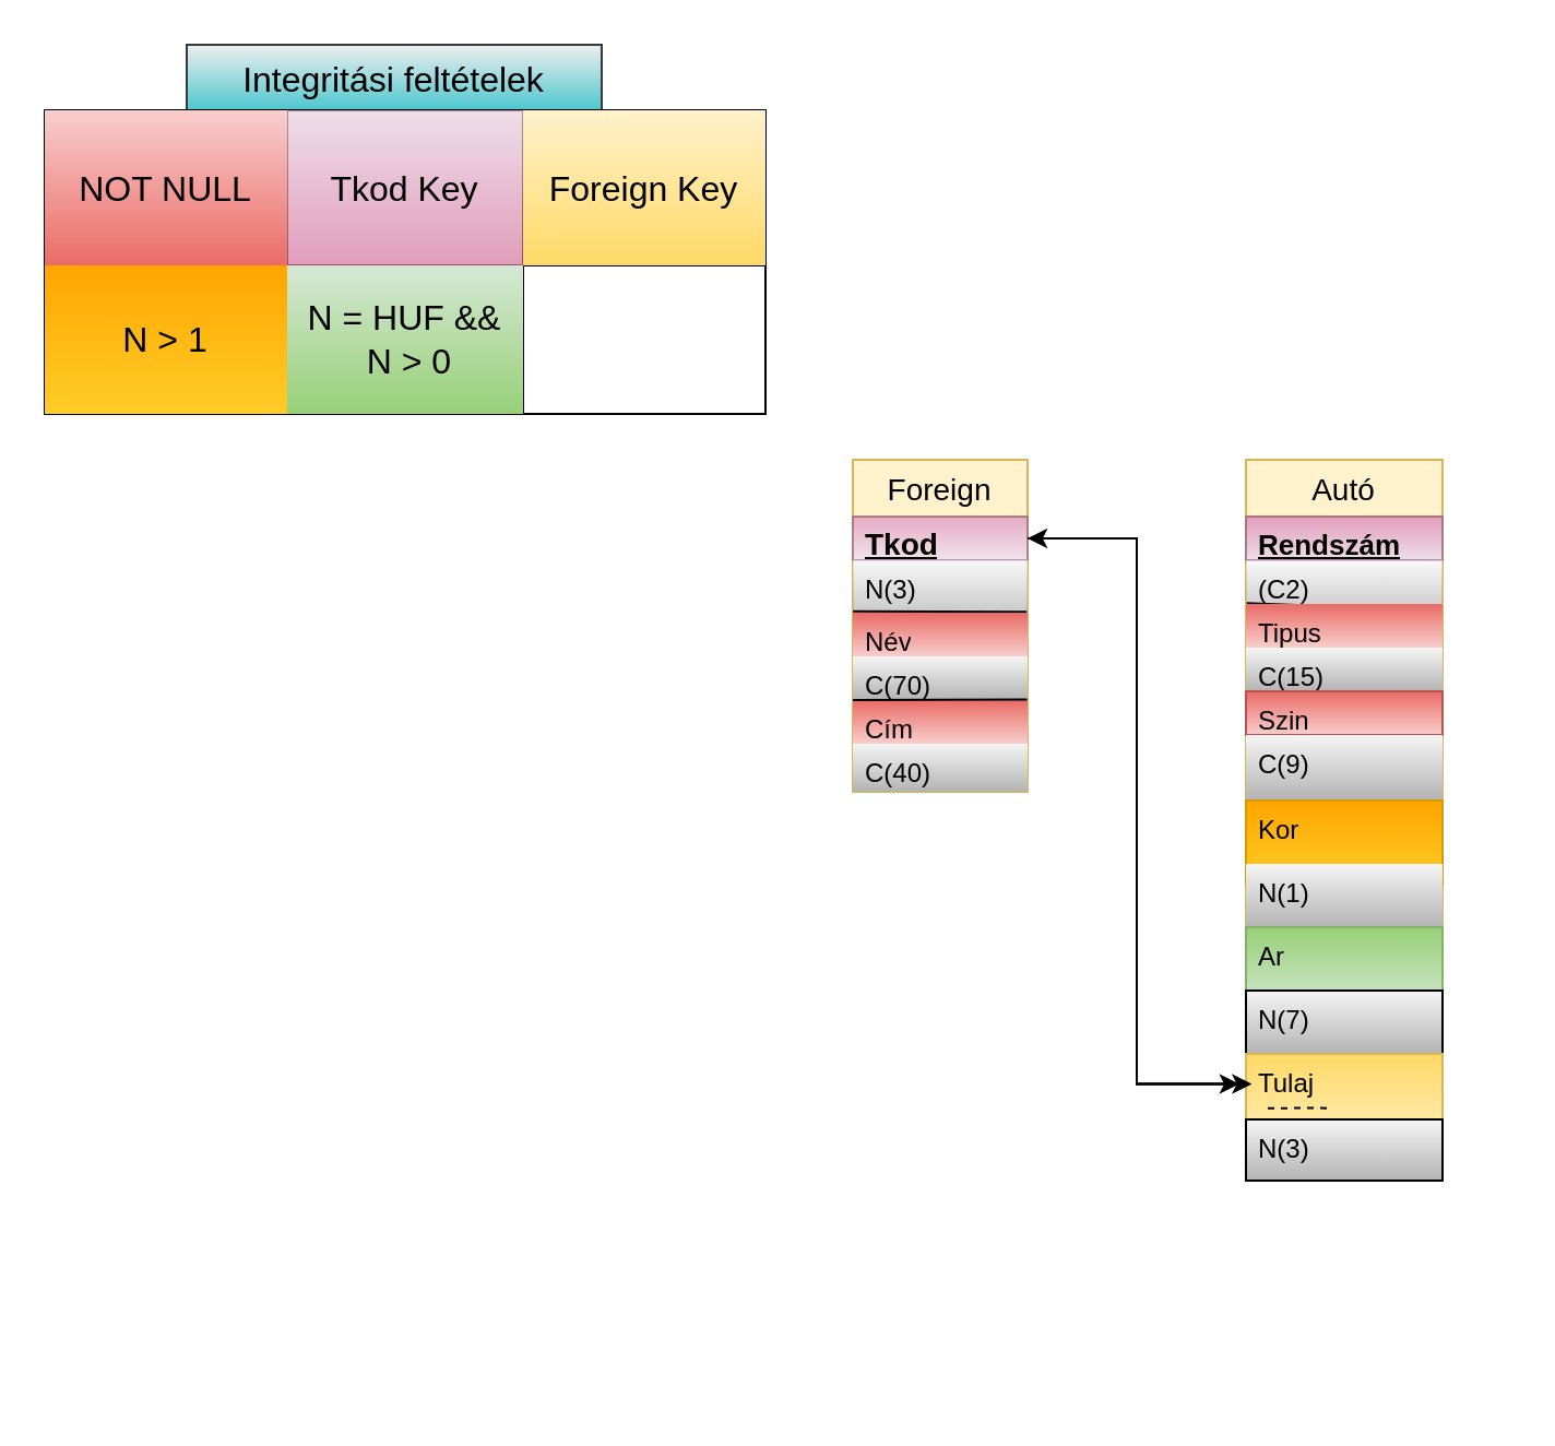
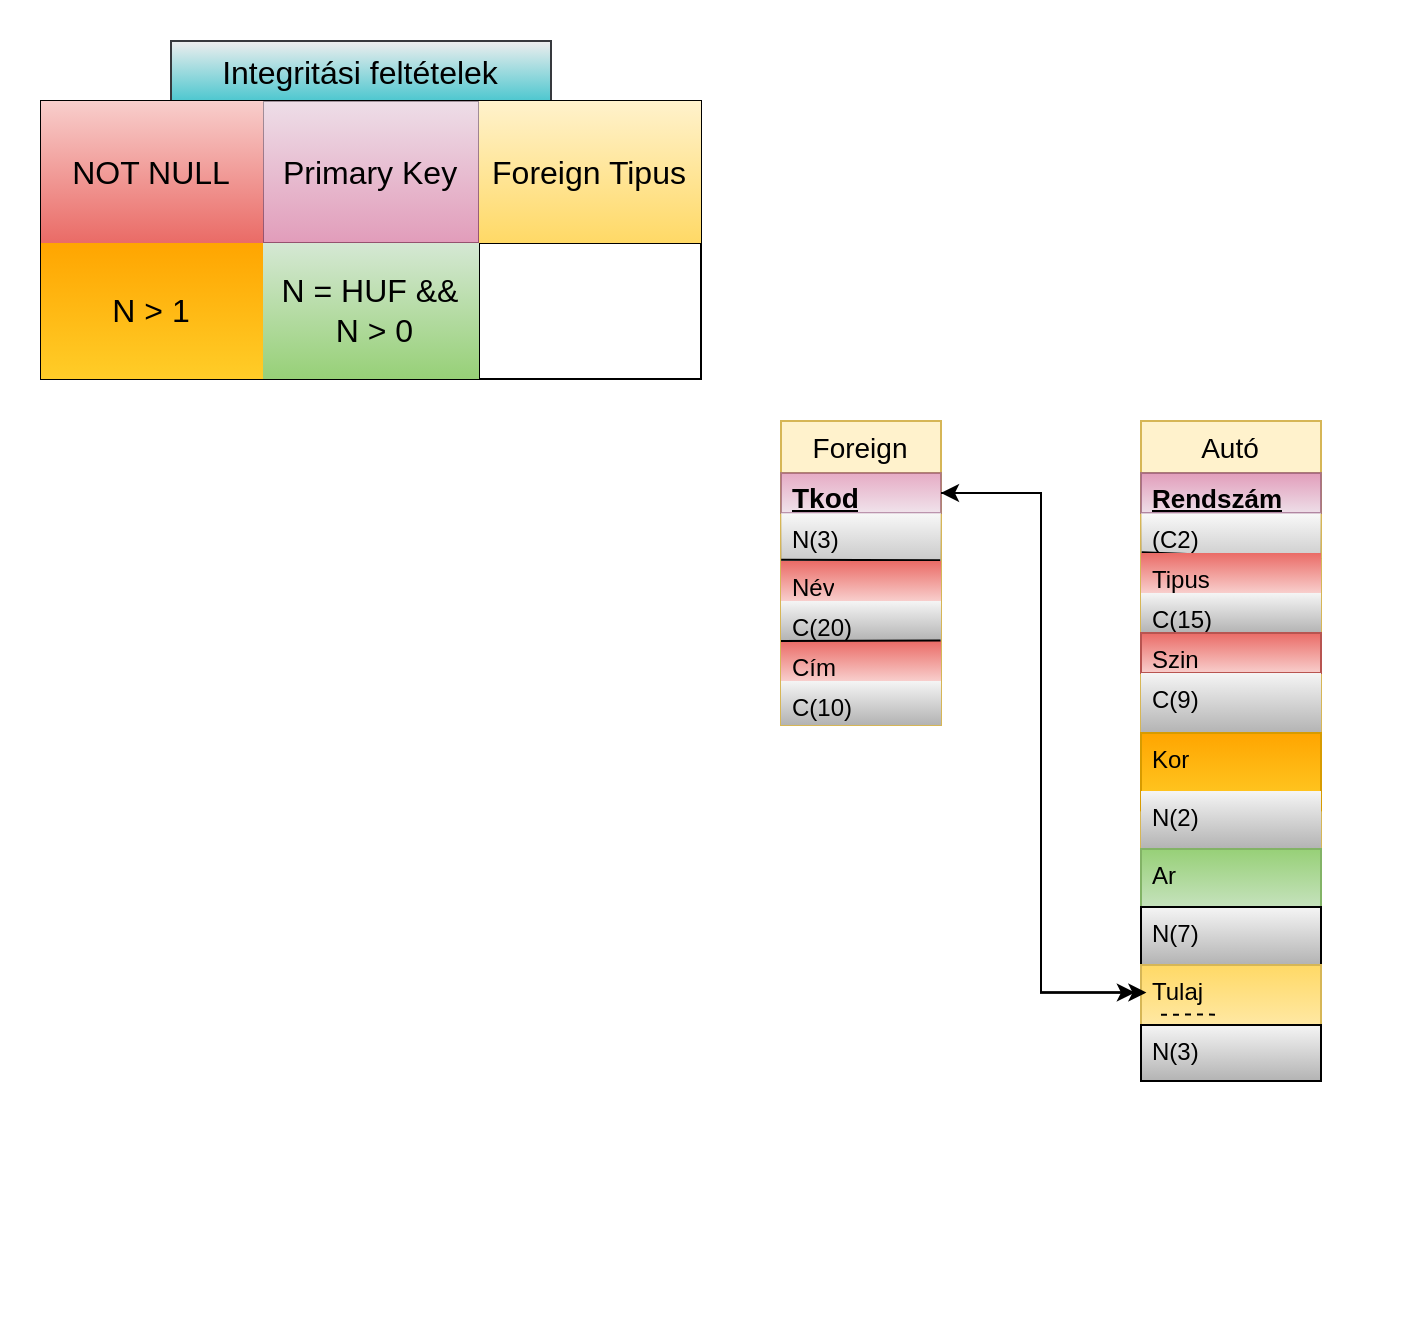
  <mxCell id="0" />
  <mxCell id="1" parent="0" />
  <mxCell id="2" value="Foreign" style="swimlane;fontStyle=0;childLayout=stackLayout;horizontal=1;startSize=26;horizontalStack=0;resizeParent=1;resizeParentMax=0;resizeLast=0;collapsible=1;marginBottom=0;align=center;fontSize=14;fillColor=#fff2cc;strokeColor=#d6b656;" parent="1" vertex="1"><mxGeometry x="390" y="210" width="80" height="152" as="geometry"><mxRectangle x="480" y="240" width="110" height="30" as="alternateBounds" /></mxGeometry></mxCell>
  <mxCell id="3" value="&lt;u style=&quot;line-height: 0%;&quot;&gt;&lt;font style=&quot;font-size: 14px;&quot;&gt;Tkod&lt;/font&gt;&lt;/u&gt;" style="text;strokeColor=#996185;fillColor=#e6d0de;spacingLeft=4;spacingRight=4;overflow=hidden;rotatable=0;points=[[0,0.5],[1,0.5]];portConstraint=eastwest;fontSize=12;whiteSpace=wrap;html=1;strokeWidth=1;fontStyle=1;gradientColor=#d5739d;gradientDirection=north;opacity=60;" parent="2" vertex="1"><mxGeometry y="26" width="80" height="20" as="geometry" /></mxCell>
  <mxCell id="4" value="N(3)" style="text;strokeColor=none;fillColor=#f5f5f5;spacingLeft=4;spacingRight=4;overflow=hidden;rotatable=0;points=[[0,0.5],[1,0.5]];portConstraint=eastwest;fontSize=12;whiteSpace=wrap;html=1;perimeterSpacing=0;gradientColor=#b3b3b3;opacity=70;" parent="2" vertex="1"><mxGeometry y="46" width="80" height="24" as="geometry" /></mxCell>
  <mxCell id="5" value="" style="endArrow=none;html=1;rounded=0;entryX=0.995;entryY=0.984;entryDx=0;entryDy=0;entryPerimeter=0;exitX=0.001;exitY=-0.029;exitDx=0;exitDy=0;exitPerimeter=0;" parent="2" source="6" target="4" edge="1"><mxGeometry relative="1" as="geometry"><mxPoint y="70" as="sourcePoint" /><mxPoint x="80" y="69" as="targetPoint" /></mxGeometry></mxCell>
  <mxCell id="6" value="Név" style="text;strokeColor=none;fillColor=#f8cecc;spacingLeft=4;spacingRight=4;overflow=hidden;rotatable=0;points=[[0,0.5],[1,0.5]];portConstraint=eastwest;fontSize=12;whiteSpace=wrap;html=1;gradientColor=#ea6b66;gradientDirection=north;" parent="2" vertex="1"><mxGeometry y="70" width="80" height="20" as="geometry" /></mxCell>
- <mxCell id="7" value="C(70)" style="text;strokeColor=none;fillColor=#f5f5f5;spacingLeft=4;spacingRight=4;overflow=hidden;rotatable=0;points=[[0,0.5],[1,0.5]];portConstraint=eastwest;fontSize=12;whiteSpace=wrap;html=1;gradientColor=#b3b3b3;" parent="2" vertex="1"><mxGeometry y="90" width="80" height="20" as="geometry" /></mxCell>
+ <mxCell id="7" value="C(20)" style="text;strokeColor=none;fillColor=#f5f5f5;spacingLeft=4;spacingRight=4;overflow=hidden;rotatable=0;points=[[0,0.5],[1,0.5]];portConstraint=eastwest;fontSize=12;whiteSpace=wrap;html=1;gradientColor=#b3b3b3;" parent="2" vertex="1"><mxGeometry y="90" width="80" height="20" as="geometry" /></mxCell>
  <mxCell id="8" value="Cím" style="text;strokeColor=none;fillColor=#f8cecc;spacingLeft=4;spacingRight=4;overflow=hidden;rotatable=0;points=[[0,0.5],[1,0.5]];portConstraint=eastwest;fontSize=12;whiteSpace=wrap;html=1;gradientColor=#ea6b66;gradientDirection=north;" parent="2" vertex="1"><mxGeometry y="110" width="80" height="20" as="geometry" /></mxCell>
- <mxCell id="9" value="C(40)&lt;div&gt;&lt;br&gt;&lt;/div&gt;" style="text;strokeColor=none;fillColor=#f5f5f5;spacingLeft=4;spacingRight=4;overflow=hidden;rotatable=0;points=[[0,0.5],[1,0.5]];portConstraint=eastwest;fontSize=12;whiteSpace=wrap;html=1;gradientColor=#b3b3b3;" parent="2" vertex="1"><mxGeometry y="130" width="80" height="22" as="geometry" /></mxCell>
+ <mxCell id="9" value="C(10)&lt;div&gt;&lt;br&gt;&lt;/div&gt;" style="text;strokeColor=none;fillColor=#f5f5f5;spacingLeft=4;spacingRight=4;overflow=hidden;rotatable=0;points=[[0,0.5],[1,0.5]];portConstraint=eastwest;fontSize=12;whiteSpace=wrap;html=1;gradientColor=#b3b3b3;" parent="2" vertex="1"><mxGeometry y="130" width="80" height="22" as="geometry" /></mxCell>
  <mxCell id="10" value="" style="endArrow=none;html=1;rounded=0;entryX=0.997;entryY=-0.014;entryDx=0;entryDy=0;entryPerimeter=0;" parent="2" target="8" edge="1"><mxGeometry relative="1" as="geometry"><mxPoint y="110" as="sourcePoint" /><mxPoint x="80" y="112" as="targetPoint" /></mxGeometry></mxCell>
  <mxCell id="11" value="Autó" style="swimlane;fontStyle=0;childLayout=stackLayout;horizontal=1;startSize=26;horizontalStack=0;resizeParent=1;resizeParentMax=0;resizeLast=0;collapsible=1;marginBottom=0;align=center;fontSize=14;fillColor=#fff2cc;strokeColor=#d6b656;" parent="1" vertex="1"><mxGeometry x="570" y="210" width="90" height="214" as="geometry"><mxRectangle x="660" y="240" width="70" height="30" as="alternateBounds" /></mxGeometry></mxCell>
  <mxCell id="12" value="&lt;u&gt;&lt;font style=&quot;line-height: 70%; font-size: 13px;&quot;&gt;Rendszám&lt;/font&gt;&lt;/u&gt;" style="text;strokeColor=#996185;fillColor=#e6d0de;spacingLeft=4;spacingRight=4;overflow=hidden;rotatable=0;points=[[0,0.5],[1,0.5]];portConstraint=eastwest;fontSize=12;whiteSpace=wrap;html=1;strokeWidth=1;fontStyle=1;gradientColor=#d5739d;gradientDirection=north;opacity=70;" parent="11" vertex="1"><mxGeometry y="26" width="90" height="20" as="geometry" /></mxCell>
  <mxCell id="13" value="(C2)" style="text;strokeColor=none;fillColor=#f5f5f5;spacingLeft=4;spacingRight=4;overflow=hidden;rotatable=0;points=[[0,0.5],[1,0.5]];portConstraint=eastwest;fontSize=12;whiteSpace=wrap;html=1;perimeterSpacing=0;gradientColor=#b3b3b3;opacity=60;" parent="11" vertex="1"><mxGeometry y="46" width="90" height="20" as="geometry" /></mxCell>
  <mxCell id="14" value="" style="endArrow=none;html=1;rounded=0;exitX=0.004;exitY=-0.02;exitDx=0;exitDy=0;exitPerimeter=0;" parent="11" source="15" edge="1"><mxGeometry relative="1" as="geometry"><mxPoint x="-1" y="70" as="sourcePoint" /><mxPoint x="90" y="69" as="targetPoint" /></mxGeometry></mxCell>
  <mxCell id="15" value="Tipus" style="text;strokeColor=none;fillColor=#f8cecc;spacingLeft=4;spacingRight=4;overflow=hidden;rotatable=0;points=[[0,0.5],[1,0.5]];portConstraint=eastwest;fontSize=12;whiteSpace=wrap;html=1;gradientColor=#ea6b66;gradientDirection=north;" parent="11" vertex="1"><mxGeometry y="66" width="90" height="20" as="geometry" /></mxCell>
  <mxCell id="16" value="C(15)&lt;div&gt;&lt;br&gt;&lt;/div&gt;" style="text;strokeColor=none;fillColor=#f5f5f5;spacingLeft=4;spacingRight=4;overflow=hidden;rotatable=0;points=[[0,0.5],[1,0.5]];portConstraint=eastwest;fontSize=12;whiteSpace=wrap;html=1;gradientColor=#b3b3b3;" parent="11" vertex="1"><mxGeometry y="86" width="90" height="20" as="geometry" /></mxCell>
  <mxCell id="17" value="Szin" style="text;strokeColor=#b85450;fillColor=#f8cecc;spacingLeft=4;spacingRight=4;overflow=hidden;rotatable=0;points=[[0,0.5],[1,0.5]];portConstraint=eastwest;fontSize=12;whiteSpace=wrap;html=1;gradientColor=#ea6b66;gradientDirection=north;" parent="11" vertex="1"><mxGeometry y="106" width="90" height="20" as="geometry" /></mxCell>
  <mxCell id="18" value="C(9)" style="text;spacingLeft=4;spacingRight=4;overflow=hidden;rotatable=0;points=[[0,0.5],[1,0.5]];portConstraint=eastwest;fontSize=12;whiteSpace=wrap;html=1;fillColor=#f5f5f5;strokeColor=none;gradientColor=#b3b3b3;" parent="11" vertex="1"><mxGeometry y="126" width="90" height="30" as="geometry" /></mxCell>
  <mxCell id="19" value="" style="group;fillColor=#f5f5f5;strokeColor=none;gradientColor=#b3b3b3;" parent="11" vertex="1" connectable="0"><mxGeometry y="156" width="90" height="58" as="geometry" /></mxCell>
  <mxCell id="20" value="Kor" style="text;strokeColor=#d79b00;fillColor=#ffcd28;spacingLeft=4;spacingRight=4;overflow=hidden;rotatable=0;points=[[0,0.5],[1,0.5]];portConstraint=eastwest;fontSize=12;whiteSpace=wrap;html=1;gradientColor=#ffa500;gradientDirection=north;" parent="19" vertex="1"><mxGeometry width="90" height="38.667" as="geometry" /></mxCell>
- <mxCell id="21" value="N(1)" style="text;strokeColor=none;fillColor=#f5f5f5;spacingLeft=4;spacingRight=4;overflow=hidden;rotatable=0;points=[[0,0.5],[1,0.5]];portConstraint=eastwest;fontSize=12;whiteSpace=wrap;html=1;gradientColor=#b3b3b3;" parent="19" vertex="1"><mxGeometry y="29" width="90" height="29" as="geometry" /></mxCell>
+ <mxCell id="21" value="N(2)" style="text;strokeColor=none;fillColor=#f5f5f5;spacingLeft=4;spacingRight=4;overflow=hidden;rotatable=0;points=[[0,0.5],[1,0.5]];portConstraint=eastwest;fontSize=12;whiteSpace=wrap;html=1;gradientColor=#b3b3b3;" parent="19" vertex="1"><mxGeometry y="29" width="90" height="29" as="geometry" /></mxCell>
  <mxCell id="22" value="&lt;div&gt;&lt;br&gt;&lt;/div&gt;" style="text;strokeColor=none;fillColor=none;spacingLeft=4;spacingRight=4;overflow=hidden;rotatable=0;points=[[0,0.5],[1,0.5]];portConstraint=eastwest;fontSize=12;whiteSpace=wrap;html=1;" parent="1" vertex="1"><mxGeometry x="610" y="620" width="80" height="20" as="geometry" /></mxCell>
  <mxCell id="23" value="Integritási feltételek" style="shape=table;startSize=30;container=1;collapsible=0;childLayout=tableLayout;fontSize=16;fillColor=#eeeeee;strokeColor=#36393d;gradientColor=#4DC7CF;swimlaneFillColor=none;" parent="1" vertex="1"><mxGeometry x="85" y="20" width="190" height="100" as="geometry" /></mxCell>
  <mxCell id="24" value="" style="shape=tableRow;horizontal=0;startSize=0;swimlaneHead=0;swimlaneBody=0;strokeColor=inherit;top=0;left=0;bottom=0;right=0;collapsible=0;dropTarget=0;fillColor=none;points=[[0,0.5],[1,0.5]];portConstraint=eastwest;fontSize=16;" parent="23" vertex="1"><mxGeometry y="30" width="190" height="70" as="geometry" /></mxCell>
  <mxCell id="25" value="NN" style="shape=partialRectangle;html=1;whiteSpace=wrap;connectable=0;strokeColor=#b85450;overflow=hidden;fillColor=#f8cecc;top=0;left=0;bottom=0;right=0;pointerEvents=1;fontSize=16;gradientColor=#ea6b66;gradientDirection=north;" parent="24" vertex="1"><mxGeometry width="94" height="70" as="geometry"><mxRectangle width="94" height="70" as="alternateBounds" /></mxGeometry></mxCell>
  <mxCell id="26" value="&lt;font size=&quot;2&quot;&gt;0 &amp;gt; kredit &amp;lt; 6&lt;/font&gt;" style="shape=partialRectangle;html=1;whiteSpace=wrap;connectable=0;strokeColor=#d6b656;overflow=hidden;fillColor=#fff2cc;top=0;left=0;bottom=0;right=0;pointerEvents=1;fontSize=16;gradientColor=#ffd966;gradientDirection=north;" parent="24" vertex="1"><mxGeometry x="94" width="96" height="70" as="geometry"><mxRectangle width="96" height="70" as="alternateBounds" /></mxGeometry></mxCell>
  <mxCell id="27" value="" style="group;fillColor=default;strokeColor=none;gradientColor=#b3b3b3;" vertex="1" connectable="0" parent="1"><mxGeometry x="570" y="424" width="90" height="58" as="geometry" /></mxCell>
  <mxCell id="28" value="Ar" style="text;strokeColor=#82b366;fillColor=#d5e8d4;spacingLeft=4;spacingRight=4;overflow=hidden;rotatable=0;points=[[0,0.5],[1,0.5]];portConstraint=eastwest;fontSize=12;whiteSpace=wrap;html=1;gradientColor=#97d077;gradientDirection=north;" vertex="1" parent="27"><mxGeometry width="90" height="38.667" as="geometry" /></mxCell>
  <mxCell id="29" value="N(7)" style="text;strokeColor=default;fillColor=#f5f5f5;spacingLeft=4;spacingRight=4;overflow=hidden;rotatable=0;points=[[0,0.5],[1,0.5]];portConstraint=eastwest;fontSize=12;whiteSpace=wrap;html=1;gradientColor=#b3b3b3;" vertex="1" parent="27"><mxGeometry y="29" width="90" height="29" as="geometry" /></mxCell>
  <mxCell id="30" value="" style="group;fillColor=#f5f5f5;strokeColor=none;gradientColor=#b3b3b3;strokeWidth=2;" vertex="1" connectable="0" parent="1"><mxGeometry x="570" y="482" width="90" height="58" as="geometry" /></mxCell>
  <mxCell id="31" value="Tulaj" style="text;strokeColor=#d6b656;fillColor=#fff2cc;spacingLeft=4;spacingRight=4;overflow=hidden;rotatable=0;points=[[0,0.5],[1,0.5]];portConstraint=eastwest;fontSize=12;whiteSpace=wrap;html=1;gradientColor=#ffd966;gradientDirection=north;" vertex="1" parent="30"><mxGeometry width="90" height="50" as="geometry" /></mxCell>
  <mxCell id="32" value="N(3)" style="text;strokeColor=default;fillColor=#f5f5f5;spacingLeft=4;spacingRight=4;overflow=hidden;rotatable=0;points=[[0,0.5],[1,0.5]];portConstraint=eastwest;fontSize=12;whiteSpace=wrap;html=1;gradientColor=#b3b3b3;" vertex="1" parent="30"><mxGeometry y="30" width="90" height="28" as="geometry" /></mxCell>
  <mxCell id="33" value="" style="endArrow=none;dashed=1;html=1;rounded=0;" edge="1" parent="30"><mxGeometry width="50" height="50" relative="1" as="geometry"><mxPoint x="10" y="24.86" as="sourcePoint" /><mxPoint x="40" y="24.86" as="targetPoint" /><Array as="points"><mxPoint x="30" y="24.76" /></Array></mxGeometry></mxCell>
  <mxCell id="34" value="" style="shape=table;startSize=0;container=1;collapsible=0;childLayout=tableLayout;fontSize=16;" vertex="1" parent="1"><mxGeometry x="20" y="50" width="330" height="139" as="geometry" /></mxCell>
  <mxCell id="35" value="" style="shape=tableRow;horizontal=0;startSize=0;swimlaneHead=0;swimlaneBody=0;strokeColor=inherit;top=0;left=0;bottom=0;right=0;collapsible=0;dropTarget=0;fillColor=none;points=[[0,0.5],[1,0.5]];portConstraint=eastwest;fontSize=16;" vertex="1" parent="34"><mxGeometry width="330" height="71" as="geometry" /></mxCell>
  <mxCell id="36" value="NOT NULL" style="shape=partialRectangle;html=1;whiteSpace=wrap;connectable=0;strokeColor=#b85450;overflow=hidden;fillColor=#f8cecc;top=0;left=0;bottom=0;right=0;pointerEvents=1;fontSize=16;gradientColor=#ea6b66;" vertex="1" parent="35"><mxGeometry width="111" height="71" as="geometry"><mxRectangle width="111" height="71" as="alternateBounds" /></mxGeometry></mxCell>
- <mxCell id="37" value="Tkod Key" style="shape=partialRectangle;html=1;whiteSpace=wrap;connectable=0;strokeColor=#996185;overflow=hidden;fillColor=#e6d0de;top=0;left=0;bottom=0;right=0;pointerEvents=1;fontSize=16;gradientColor=#d5739d;opacity=70;" vertex="1" parent="35"><mxGeometry x="111" width="108" height="71" as="geometry"><mxRectangle width="108" height="71" as="alternateBounds" /></mxGeometry></mxCell>
- <mxCell id="38" value="Foreign Key" style="shape=partialRectangle;html=1;whiteSpace=wrap;connectable=0;strokeColor=#d6b656;overflow=hidden;fillColor=#fff2cc;top=0;left=0;bottom=0;right=0;pointerEvents=1;fontSize=16;gradientColor=#ffd966;" vertex="1" parent="35"><mxGeometry x="219" width="111" height="71" as="geometry"><mxRectangle width="111" height="71" as="alternateBounds" /></mxGeometry></mxCell>
+ <mxCell id="37" value="Primary Key" style="shape=partialRectangle;html=1;whiteSpace=wrap;connectable=0;strokeColor=#996185;overflow=hidden;fillColor=#e6d0de;top=0;left=0;bottom=0;right=0;pointerEvents=1;fontSize=16;gradientColor=#d5739d;opacity=70;" vertex="1" parent="35"><mxGeometry x="111" width="108" height="71" as="geometry"><mxRectangle width="108" height="71" as="alternateBounds" /></mxGeometry></mxCell>
+ <mxCell id="38" value="Foreign Tipus" style="shape=partialRectangle;html=1;whiteSpace=wrap;connectable=0;strokeColor=#d6b656;overflow=hidden;fillColor=#fff2cc;top=0;left=0;bottom=0;right=0;pointerEvents=1;fontSize=16;gradientColor=#ffd966;" vertex="1" parent="35"><mxGeometry x="219" width="111" height="71" as="geometry"><mxRectangle width="111" height="71" as="alternateBounds" /></mxGeometry></mxCell>
  <mxCell id="39" value="" style="shape=tableRow;horizontal=0;startSize=0;swimlaneHead=0;swimlaneBody=0;strokeColor=inherit;top=0;left=0;bottom=0;right=0;collapsible=0;dropTarget=0;fillColor=none;points=[[0,0.5],[1,0.5]];portConstraint=eastwest;fontSize=16;" vertex="1" parent="34"><mxGeometry y="71" width="330" height="68" as="geometry" /></mxCell>
  <mxCell id="40" value="N &amp;gt; 1" style="shape=partialRectangle;html=1;whiteSpace=wrap;connectable=0;strokeColor=#d79b00;overflow=hidden;fillColor=#ffcd28;top=0;left=0;bottom=0;right=0;pointerEvents=1;fontSize=16;gradientColor=#ffa500;gradientDirection=north;" vertex="1" parent="39"><mxGeometry width="111" height="68" as="geometry"><mxRectangle width="111" height="68" as="alternateBounds" /></mxGeometry></mxCell>
  <mxCell id="41" value="N = HUF &amp;amp;&amp;amp; &amp;nbsp;N &amp;gt; 0" style="shape=partialRectangle;html=1;whiteSpace=wrap;connectable=0;strokeColor=#82b366;overflow=hidden;fillColor=#d5e8d4;top=0;left=0;bottom=0;right=0;pointerEvents=1;fontSize=16;gradientColor=#97d077;" vertex="1" parent="39"><mxGeometry x="111" width="108" height="68" as="geometry"><mxRectangle width="108" height="68" as="alternateBounds" /></mxGeometry></mxCell>
  <mxCell id="42" value="" style="shape=partialRectangle;html=1;whiteSpace=wrap;connectable=0;strokeColor=inherit;overflow=hidden;fillColor=none;top=0;left=0;bottom=0;right=0;pointerEvents=1;fontSize=16;" vertex="1" parent="39"><mxGeometry x="219" width="111" height="68" as="geometry"><mxRectangle width="111" height="68" as="alternateBounds" /></mxGeometry></mxCell>
  <mxCell id="43" style="edgeStyle=orthogonalEdgeStyle;rounded=0;orthogonalLoop=1;jettySize=auto;html=1;entryX=0.03;entryY=0.276;entryDx=0;entryDy=0;entryPerimeter=0;" edge="1" parent="1" source="3" target="31"><mxGeometry relative="1" as="geometry" /></mxCell>
  <mxCell id="44" style="edgeStyle=orthogonalEdgeStyle;rounded=0;orthogonalLoop=1;jettySize=auto;html=1;entryX=-0.034;entryY=0.276;entryDx=0;entryDy=0;entryPerimeter=0;" edge="1" parent="1" source="3" target="31"><mxGeometry relative="1" as="geometry" /></mxCell>
  <mxCell id="45" style="edgeStyle=orthogonalEdgeStyle;rounded=0;orthogonalLoop=1;jettySize=auto;html=1;entryX=1;entryY=0.5;entryDx=0;entryDy=0;exitX=-0.018;exitY=0.276;exitDx=0;exitDy=0;exitPerimeter=0;" edge="1" parent="1" source="31" target="3"><mxGeometry relative="1" as="geometry" /></mxCell>
